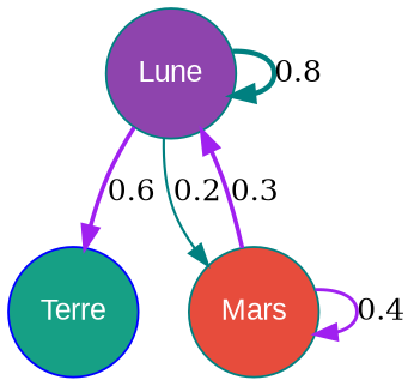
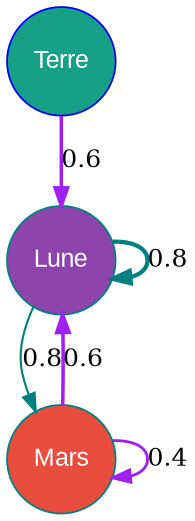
  digraph {
    node [color=teal fontcolor=white fontname=Arial shape=circle style=filled]
    edge [color=purple penwidth=2.0]
    Terre [color=blue fillcolor="#16a085"]
    Lune [fillcolor="#8e44ad"]
    Mars [fillcolor="#e74c3c"]
-   Lune -> Terre [label=0.6]
+   Terre -> Lune [label=0.6]
    Lune -> Lune [color=teal label=0.8 penwidth=2.4]
-   Lune -> Mars [color=teal label=0.2 penwidth=1.2]
-   Mars -> Lune [label=0.3]
+   Lune -> Mars [color=teal label=0.8 penwidth=1.2]
+   Mars -> Lune [label=0.6]
    Mars -> Mars [label=0.4 penwidth=1.6]
  }
